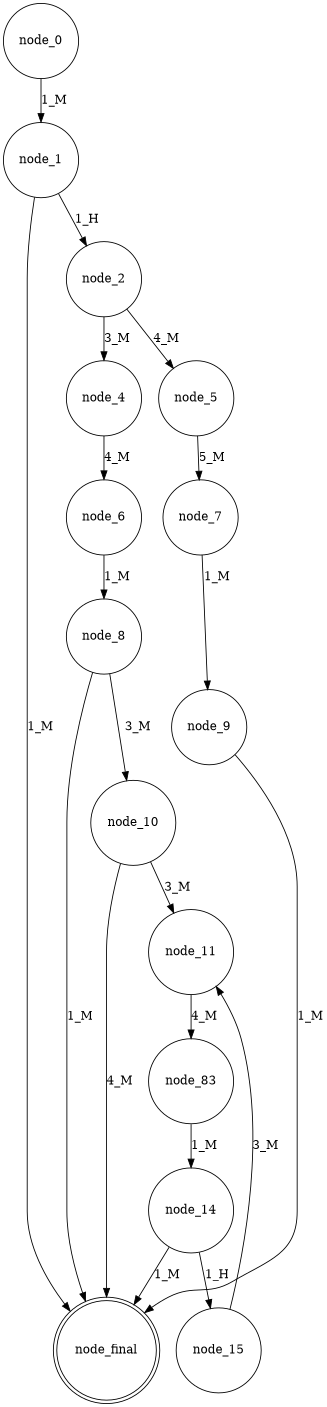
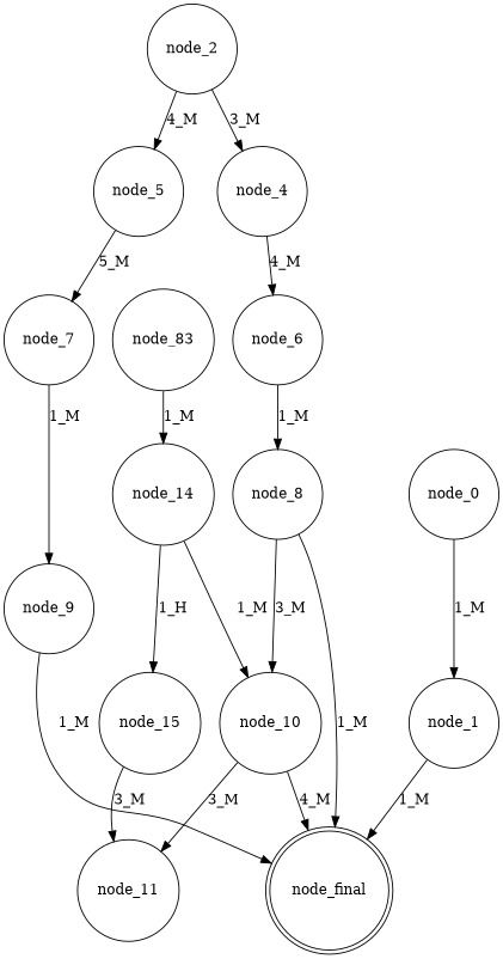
  digraph {
    node [shape=circle]
    node_final [shape=doublecircle]
    node_0
    node_1
    node_2
    node_4
    node_5
    node_6
    node_7
    node_10
    node_11
    n11 [label=node_83]
    node_14
    node_15
    node_8
    node_9
    node_0 -> node_1 [label="1_M"]
    node_1 -> node_final [label="1_M"]
-   node_1 -> node_2 [label="1_H"]
    node_2 -> node_4 [label="3_M"]
    node_2 -> node_5 [label="4_M"]
    node_4 -> node_6 [label="4_M"]
    node_5 -> node_7 [label="5_M"]
    node_6 -> node_8 [label="1_M"]
    node_7 -> node_9 [label="1_M"]
    node_10 -> node_final [label="4_M"]
    node_10 -> node_11 [label="3_M"]
-   node_11 -> n11 [label="4_M"]
    n11 -> node_14 [label="1_M"]
-   node_14 -> node_final [label="1_M"]
+   node_14 -> node_10 [label="1_M"]
    node_14 -> node_15 [label="1_H"]
    node_15 -> node_11 [label="3_M"]
    node_8 -> node_final [label="1_M"]
    node_8 -> node_10 [label="3_M"]
    node_9 -> node_final [label="1_M"]
  }
